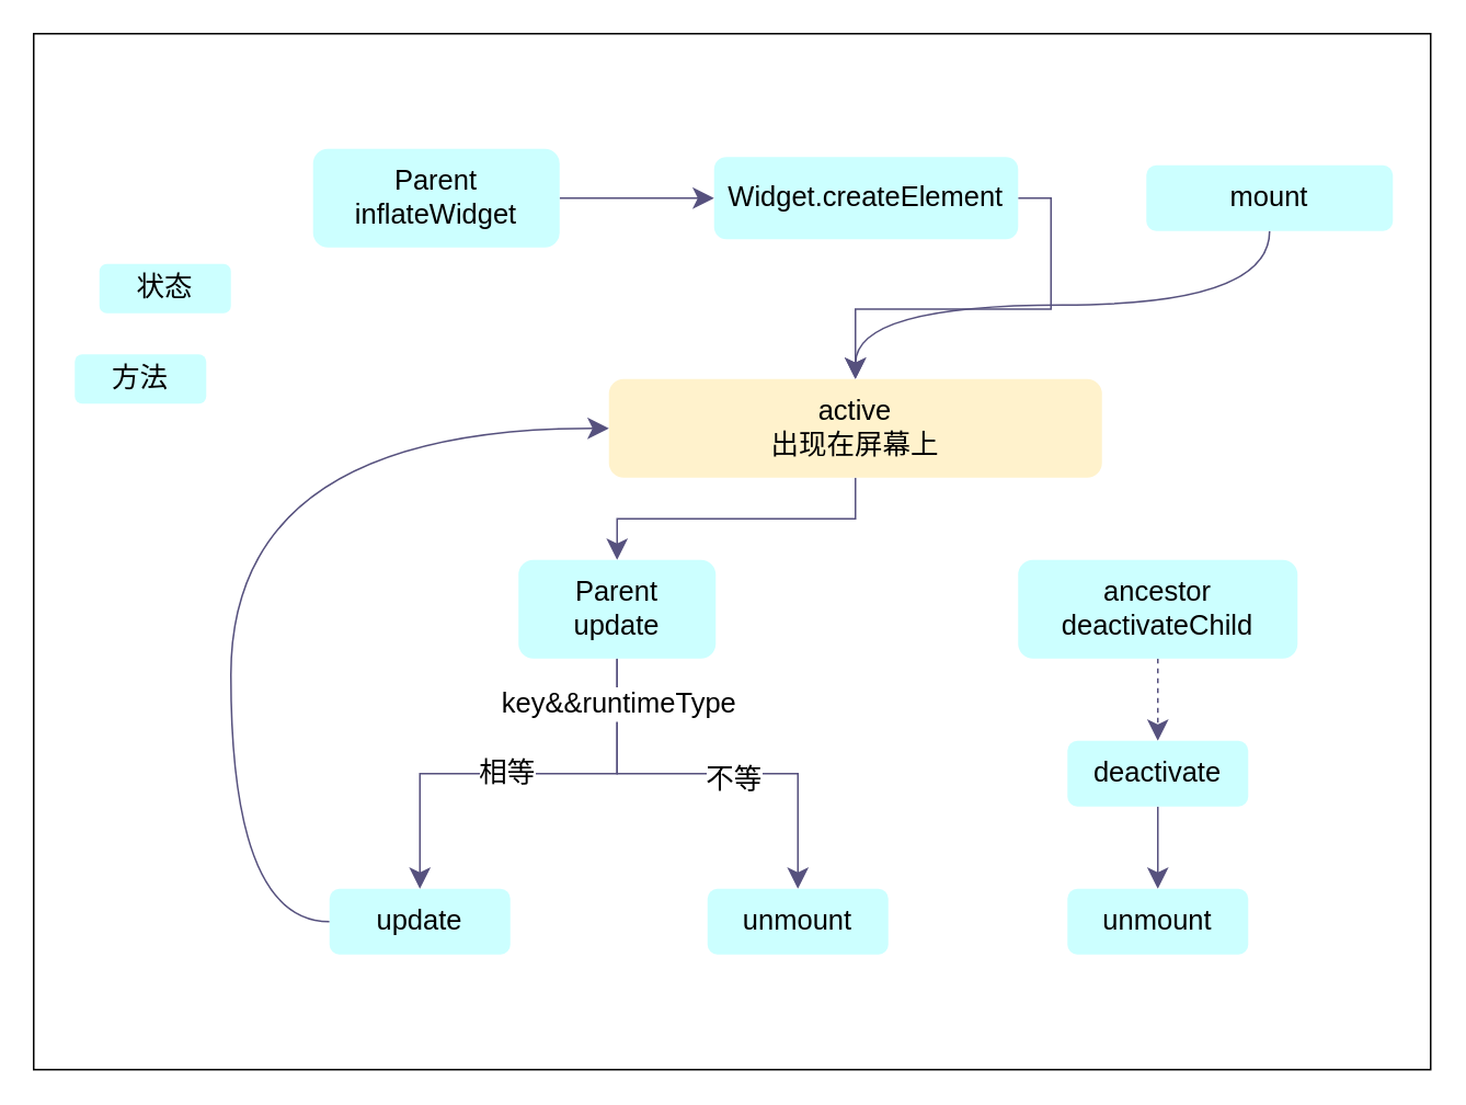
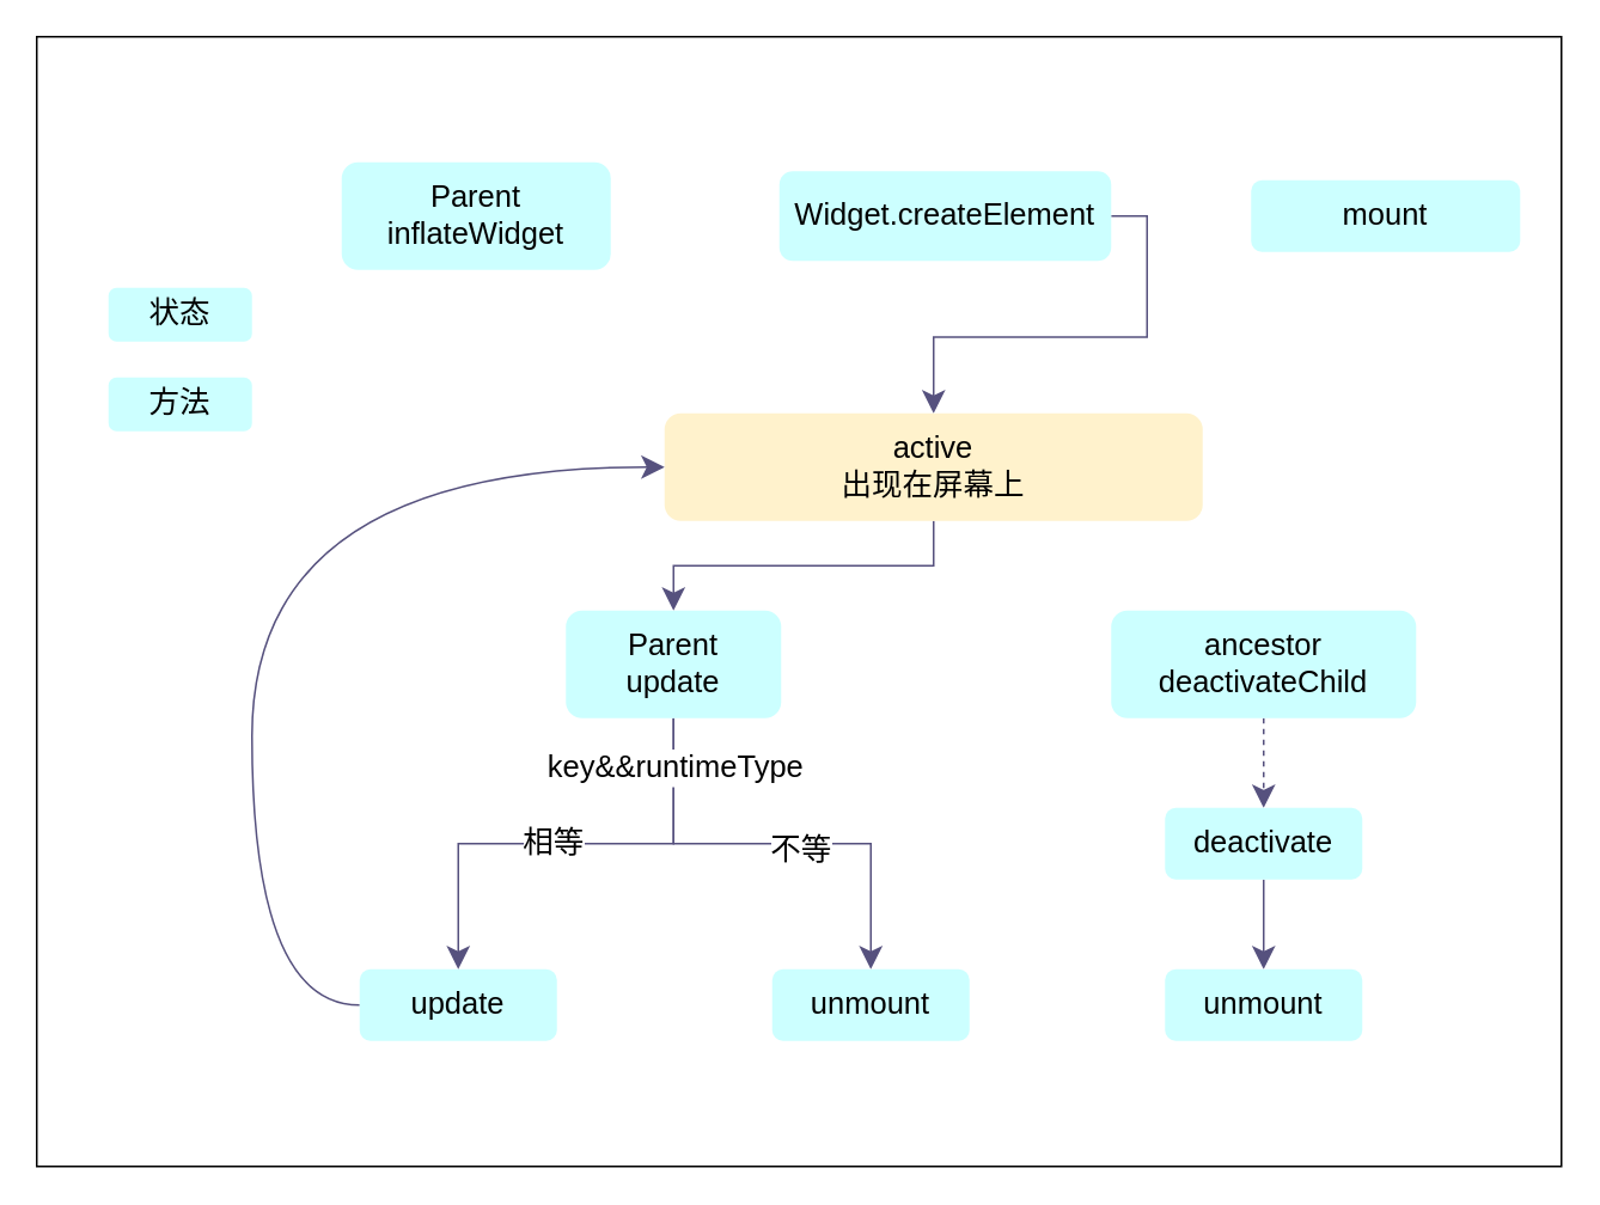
  <mxCell id="0" />
  <mxCell id="1" parent="0" />
  <mxCell id="2" value="" style="rounded=0;whiteSpace=wrap;html=1;fillColor=none;" vertex="1" parent="1"><mxGeometry x="20" y="20" width="850" height="630" as="geometry" /></mxCell>
- <mxCell id="3" style="edgeStyle=orthogonalEdgeStyle;rounded=0;orthogonalLoop=1;jettySize=auto;html=1;exitX=1;exitY=0.5;exitDx=0;exitDy=0;fontSize=17;endSize=10;endArrow=classic;endFill=1;strokeWidth=1;fillColor=#d0cee2;strokeColor=#56517e;" parent="1" source="4" target="6" edge="1"><mxGeometry relative="1" as="geometry" /></mxCell>
  <mxCell id="4" value="Parent&lt;br style=&quot;font-size: 17px;&quot;&gt;inflateWidget" style="rounded=1;whiteSpace=wrap;html=1;fontSize=17;glass=0;strokeWidth=1;shadow=0;strokeColor=none;fillColor=#CCFFFF;" parent="1" vertex="1"><mxGeometry x="190" y="90" width="150" height="60" as="geometry" /></mxCell>
  <mxCell id="5" style="edgeStyle=orthogonalEdgeStyle;rounded=0;orthogonalLoop=1;jettySize=auto;html=1;exitX=1;exitY=0.5;exitDx=0;exitDy=0;fontSize=17;endSize=10;endArrow=classic;endFill=1;strokeWidth=1;fillColor=#d0cee2;strokeColor=#56517e;" parent="1" source="6" target="10" edge="1"><mxGeometry relative="1" as="geometry" /></mxCell>
  <mxCell id="6" value="Widget.createElement" style="rounded=1;whiteSpace=wrap;html=1;fontSize=17;glass=0;strokeWidth=1;shadow=0;strokeColor=none;fillColor=#CCFFFF;" parent="1" vertex="1"><mxGeometry x="434" y="95" width="185" height="50" as="geometry" /></mxCell>
- <mxCell id="7" style="edgeStyle=orthogonalEdgeStyle;rounded=0;orthogonalLoop=1;jettySize=auto;html=1;exitX=0.5;exitY=1;exitDx=0;exitDy=0;fontSize=17;endSize=10;endArrow=classic;endFill=1;elbow=vertical;curved=1;strokeWidth=1;fillColor=#d0cee2;strokeColor=#56517e;" parent="1" source="8" target="10" edge="1"><mxGeometry relative="1" as="geometry" /></mxCell>
  <mxCell id="8" value="mount" style="rounded=1;whiteSpace=wrap;html=1;fontSize=17;glass=0;strokeWidth=1;shadow=0;fillColor=#CCFFFF;strokeColor=none;" parent="1" vertex="1"><mxGeometry x="697" y="100" width="150" height="40" as="geometry" /></mxCell>
  <mxCell id="9" style="edgeStyle=orthogonalEdgeStyle;rounded=0;orthogonalLoop=1;jettySize=auto;html=1;exitX=0.5;exitY=1;exitDx=0;exitDy=0;fontSize=17;endSize=10;endArrow=classic;endFill=1;strokeWidth=1;fillColor=#d0cee2;strokeColor=#56517e;" parent="1" source="10" target="23" edge="1"><mxGeometry relative="1" as="geometry" /></mxCell>
  <mxCell id="10" value="active&lt;br&gt;出现在屏幕上" style="rounded=1;whiteSpace=wrap;html=1;fontSize=17;fillColor=#fff2cc;strokeColor=none;" parent="1" vertex="1"><mxGeometry x="370" y="230" width="300" height="60" as="geometry" /></mxCell>
  <mxCell id="11" style="edgeStyle=orthogonalEdgeStyle;rounded=0;orthogonalLoop=1;jettySize=auto;html=1;exitX=0.5;exitY=1;exitDx=0;exitDy=0;entryX=0.5;entryY=0;entryDx=0;entryDy=0;fontSize=17;endSize=10;endArrow=classic;endFill=1;strokeWidth=1;fillColor=#d0cee2;strokeColor=#56517e;dashed=1;" parent="1" source="12" target="14" edge="1"><mxGeometry relative="1" as="geometry" /></mxCell>
  <mxCell id="12" value="ancestor&lt;br&gt;deactivateChild" style="rounded=1;whiteSpace=wrap;html=1;fontSize=17;strokeColor=none;fillColor=#CCFFFF;" parent="1" vertex="1"><mxGeometry x="619" y="340" width="170" height="60" as="geometry" /></mxCell>
  <mxCell id="13" style="edgeStyle=orthogonalEdgeStyle;rounded=0;orthogonalLoop=1;jettySize=auto;html=1;exitX=0.5;exitY=1;exitDx=0;exitDy=0;entryX=0.5;entryY=0;entryDx=0;entryDy=0;fontSize=17;endSize=10;endArrow=classic;endFill=1;strokeWidth=1;fillColor=#d0cee2;strokeColor=#56517e;" parent="1" source="14" target="15" edge="1"><mxGeometry relative="1" as="geometry" /></mxCell>
  <mxCell id="14" value="deactivate" style="rounded=1;whiteSpace=wrap;html=1;fontSize=17;glass=0;strokeWidth=1;shadow=0;strokeColor=none;fillColor=#CCFFFF;" parent="1" vertex="1"><mxGeometry x="649" y="450" width="110" height="40" as="geometry" /></mxCell>
  <mxCell id="15" value="unmount" style="rounded=1;whiteSpace=wrap;html=1;fontSize=17;glass=0;strokeWidth=1;shadow=0;strokeColor=none;fillColor=#CCFFFF;" parent="1" vertex="1"><mxGeometry x="649" y="540" width="110" height="40" as="geometry" /></mxCell>
  <mxCell id="16" style="edgeStyle=orthogonalEdgeStyle;rounded=0;orthogonalLoop=1;jettySize=auto;html=1;exitX=0;exitY=0.5;exitDx=0;exitDy=0;entryX=0;entryY=0.5;entryDx=0;entryDy=0;fontSize=17;endSize=10;endArrow=classic;endFill=1;strokeWidth=1;fillColor=#d0cee2;strokeColor=#56517e;curved=1;" parent="1" source="17" target="10" edge="1"><mxGeometry relative="1" as="geometry"><Array as="points"><mxPoint x="140" y="560" /><mxPoint x="140" y="260" /></Array></mxGeometry></mxCell>
  <mxCell id="17" value="update" style="rounded=1;whiteSpace=wrap;html=1;fontSize=17;glass=0;strokeWidth=1;shadow=0;strokeColor=none;fillColor=#CCFFFF;" parent="1" vertex="1"><mxGeometry x="200" y="540" width="110" height="40" as="geometry" /></mxCell>
  <mxCell id="18" style="edgeStyle=orthogonalEdgeStyle;rounded=0;orthogonalLoop=1;jettySize=auto;html=1;exitX=0.5;exitY=1;exitDx=0;exitDy=0;entryX=0.5;entryY=0;entryDx=0;entryDy=0;fontSize=17;endSize=10;endArrow=classic;endFill=1;strokeWidth=1;fillColor=#d0cee2;strokeColor=#56517e;" parent="1" source="23" target="17" edge="1"><mxGeometry relative="1" as="geometry" /></mxCell>
  <mxCell id="19" value="相等" style="edgeLabel;html=1;align=center;verticalAlign=middle;resizable=0;points=[];fontSize=17;" parent="18" vertex="1" connectable="0"><mxGeometry x="0.061" y="-1" relative="1" as="geometry"><mxPoint as="offset" /></mxGeometry></mxCell>
  <mxCell id="20" style="edgeStyle=orthogonalEdgeStyle;rounded=0;orthogonalLoop=1;jettySize=auto;html=1;exitX=0.5;exitY=1;exitDx=0;exitDy=0;fontSize=17;endSize=10;endArrow=classic;endFill=1;strokeWidth=1;fillColor=#d0cee2;strokeColor=#56517e;" parent="1" source="23" target="24" edge="1"><mxGeometry relative="1" as="geometry" /></mxCell>
  <mxCell id="21" value="key&amp;amp;&amp;amp;runtimeType" style="edgeLabel;html=1;align=center;verticalAlign=middle;resizable=0;points=[];fontSize=17;" parent="20" vertex="1" connectable="0"><mxGeometry x="-0.784" relative="1" as="geometry"><mxPoint as="offset" /></mxGeometry></mxCell>
  <mxCell id="22" value="不等" style="edgeLabel;html=1;align=center;verticalAlign=middle;resizable=0;points=[];fontSize=17;" parent="20" vertex="1" connectable="0"><mxGeometry x="0.12" y="-3" relative="1" as="geometry"><mxPoint as="offset" /></mxGeometry></mxCell>
  <mxCell id="23" value="Parent&lt;br&gt;update" style="rounded=1;whiteSpace=wrap;html=1;fontSize=17;strokeColor=none;fillColor=#CCFFFF;" parent="1" vertex="1"><mxGeometry x="315" y="340" width="120" height="60" as="geometry" /></mxCell>
  <mxCell id="24" value="unmount" style="rounded=1;whiteSpace=wrap;html=1;fontSize=17;glass=0;strokeWidth=1;shadow=0;strokeColor=none;fillColor=#CCFFFF;" parent="1" vertex="1"><mxGeometry x="430" y="540" width="110" height="40" as="geometry" /></mxCell>
  <mxCell id="25" value="状态" style="rounded=1;whiteSpace=wrap;html=1;fontSize=17;fillColor=#ccffff;strokeColor=none;" vertex="1" parent="1"><mxGeometry x="60" y="160" width="80" height="30" as="geometry" /></mxCell>
- <mxCell id="26" value="方法" style="rounded=1;whiteSpace=wrap;html=1;fontSize=17;glass=0;strokeWidth=1;shadow=0;strokeColor=none;fillColor=#CCFFFF;" vertex="1" parent="1"><mxGeometry x="45" y="215" width="80" height="30" as="geometry" /></mxCell>
+ <mxCell id="26" value="方法" style="rounded=1;whiteSpace=wrap;html=1;fontSize=17;glass=0;strokeWidth=1;shadow=0;strokeColor=none;fillColor=#CCFFFF;" vertex="1" parent="1"><mxGeometry x="60" y="210" width="80" height="30" as="geometry" /></mxCell>
